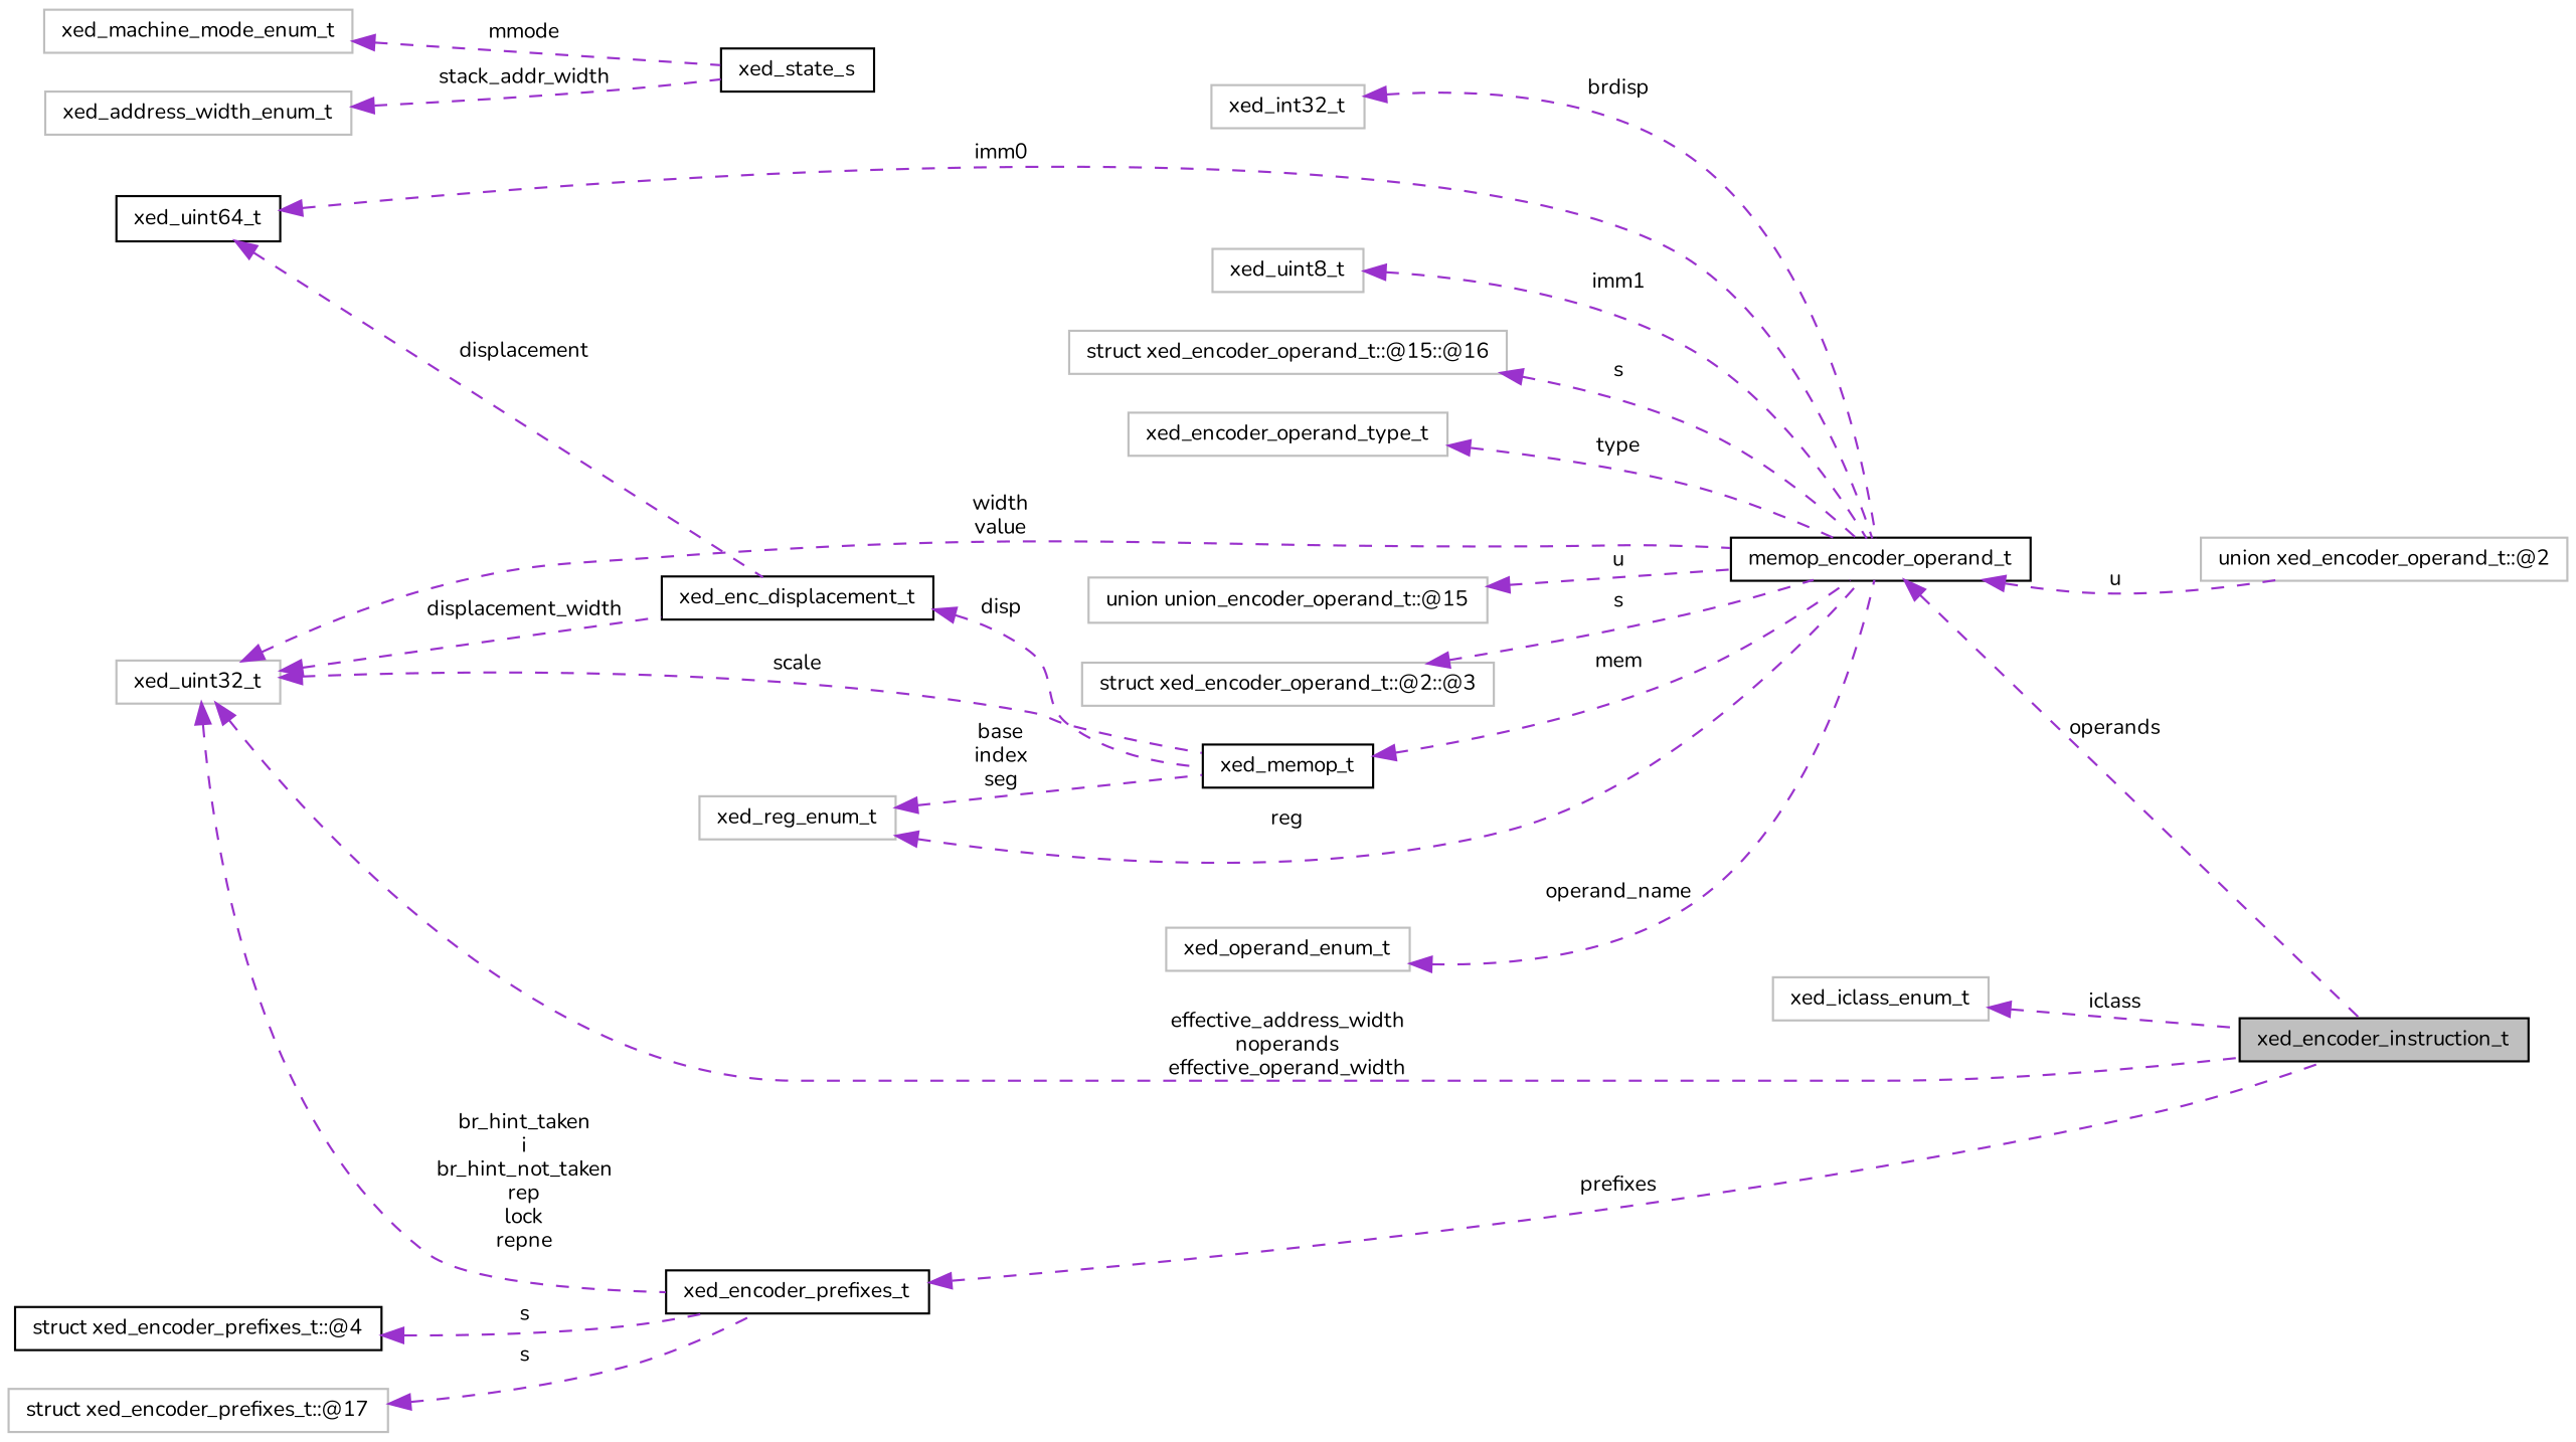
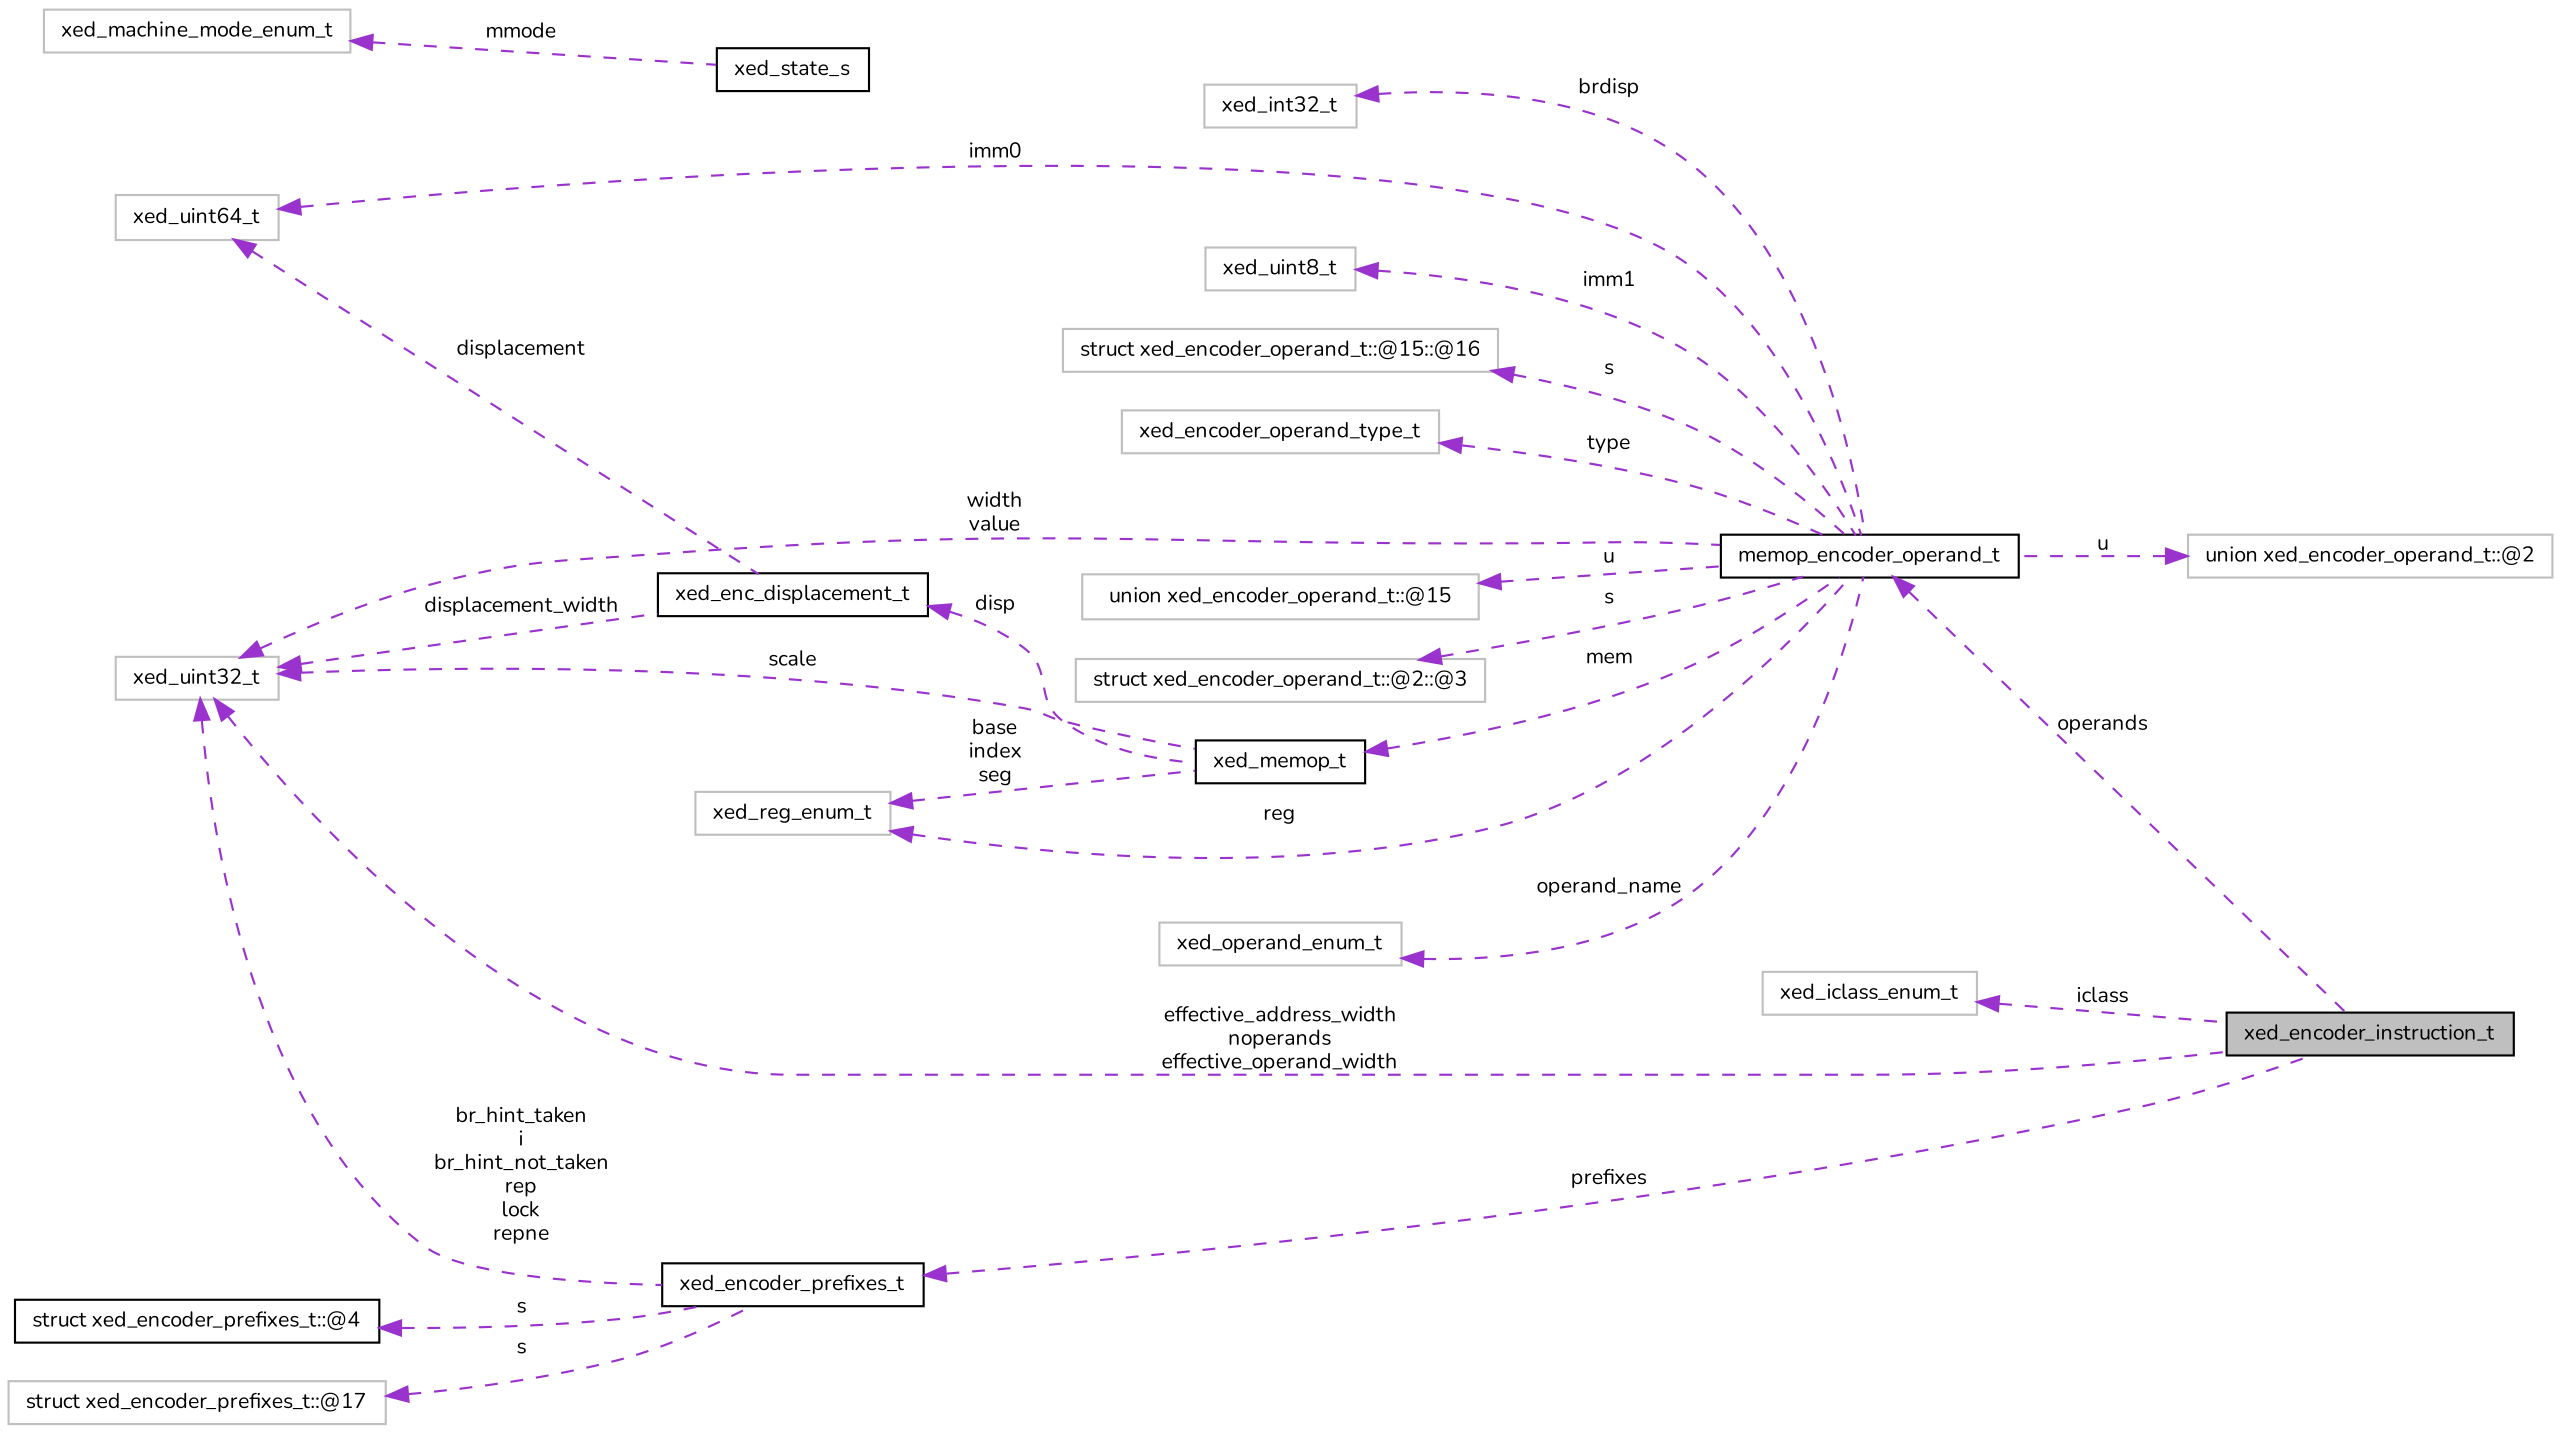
  digraph {
    fontname=Nunito
    rankdir=LR
    node [color=grey75 fontname=Nunito fontsize=10 shape=record]
    edge [color=darkorchid3 dir=back fontname=Nunito fontsize=10 labelfontname=FreeSans labelfontsize=10 style=dashed]
    n1 [color=black fillcolor=grey75 fontcolor=black height=0.2 label=xed_encoder_instruction_t style=filled width=0.4]
    n2 [color=black height=0.2 label=memop_encoder_operand_t width=0.4]
-   n3 [height=0.2 label="union union_encoder_operand_t::@15" width=0.4]
+   n3 [height=0.2 label="union xed_encoder_operand_t::@15" width=0.4]
    n4 [height=0.2 label="struct xed_encoder_operand_t::@2::@3" width=0.4]
    n5 [height=0.2 label=xed_uint32_t width=0.4]
    n6 [color=black height=0.2 label=xed_memop_t width=0.4]
    n7 [color=black height=0.2 label=xed_enc_displacement_t width=0.4]
    n8 [color=black height=0.2 label=xed_encoder_prefixes_t width=0.4]
    n9 [height=0.2 label=xed_reg_enum_t width=0.4]
    n10 [height=0.2 label="union xed_encoder_operand_t::@2" width=0.4]
-   n11 [color=black height=0.2 label=xed_uint64_t width=0.4]
+   n11 [height=0.2 label=xed_uint64_t width=0.4]
    n12 [height=0.2 label=xed_operand_enum_t width=0.4]
    n13 [height=0.2 label=xed_int32_t width=0.4]
    n14 [height=0.2 label=xed_uint8_t width=0.4]
    n15 [height=0.2 label="struct xed_encoder_operand_t::@15::@16" width=0.4]
    n16 [height=0.2 label=xed_encoder_operand_type_t width=0.4]
    n17 [height=0.2 label=xed_iclass_enum_t width=0.4]
    n18 [color=black height=0.2 label=xed_state_s width=0.4]
    n19 [height=0.2 label=xed_machine_mode_enum_t width=0.4]
-   n20 [height=0.2 label=xed_address_width_enum_t width=0.4]
    n21 [height=0.2 label="struct xed_encoder_prefixes_t::@17" width=0.4]
    n22 [color=black height=0.2 label="struct xed_encoder_prefixes_t::@4" width=0.4]
    n2 -> n1 [label=operands]
    n3 -> n2 [label=u]
    n4 -> n2 [label=s]
    n5 -> n1 [label="effective_address_width\nnoperands\neffective_operand_width"]
    n5 -> n2 [label="width\nvalue"]
    n5 -> n6 [label=scale]
    n5 -> n7 [label=displacement_width]
    n5 -> n8 [label="br_hint_taken\ni\nbr_hint_not_taken\nrep\nlock\nrepne"]
    n6 -> n2 [label=mem]
    n7 -> n6 [label=disp]
    n8 -> n1 [label=prefixes]
    n9 -> n2 [label=reg]
    n9 -> n6 [label="base\nindex\nseg"]
-   n2 -> n10 [label=u]
+   n10 -> n2 [label=u]
    n11 -> n2 [label=imm0]
    n11 -> n7 [label=displacement]
    n12 -> n2 [label=operand_name]
    n13 -> n2 [label=brdisp]
    n14 -> n2 [label=imm1]
    n15 -> n2 [label=s]
    n16 -> n2 [label=type]
    n17 -> n1 [label=iclass]
    n19 -> n18 [label=mmode]
-   n20 -> n18 [label=stack_addr_width]
    n21 -> n8 [label=s]
    n22 -> n8 [label=s]
  }
